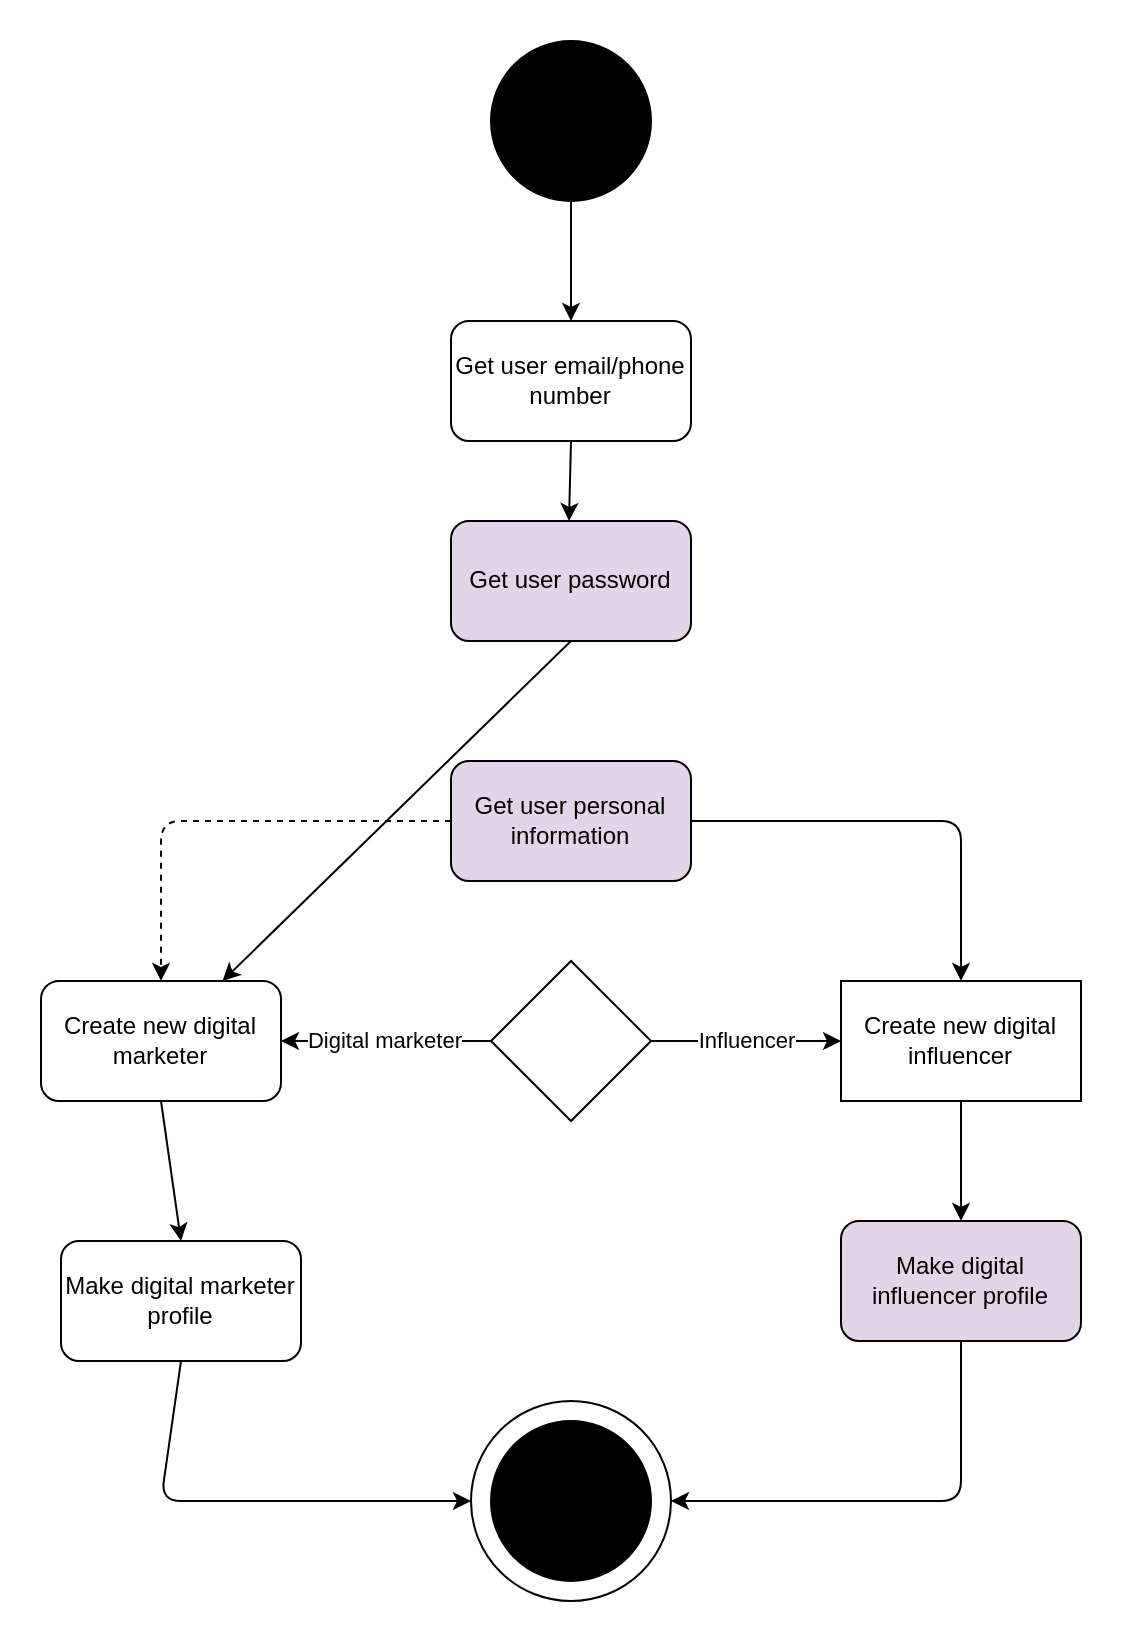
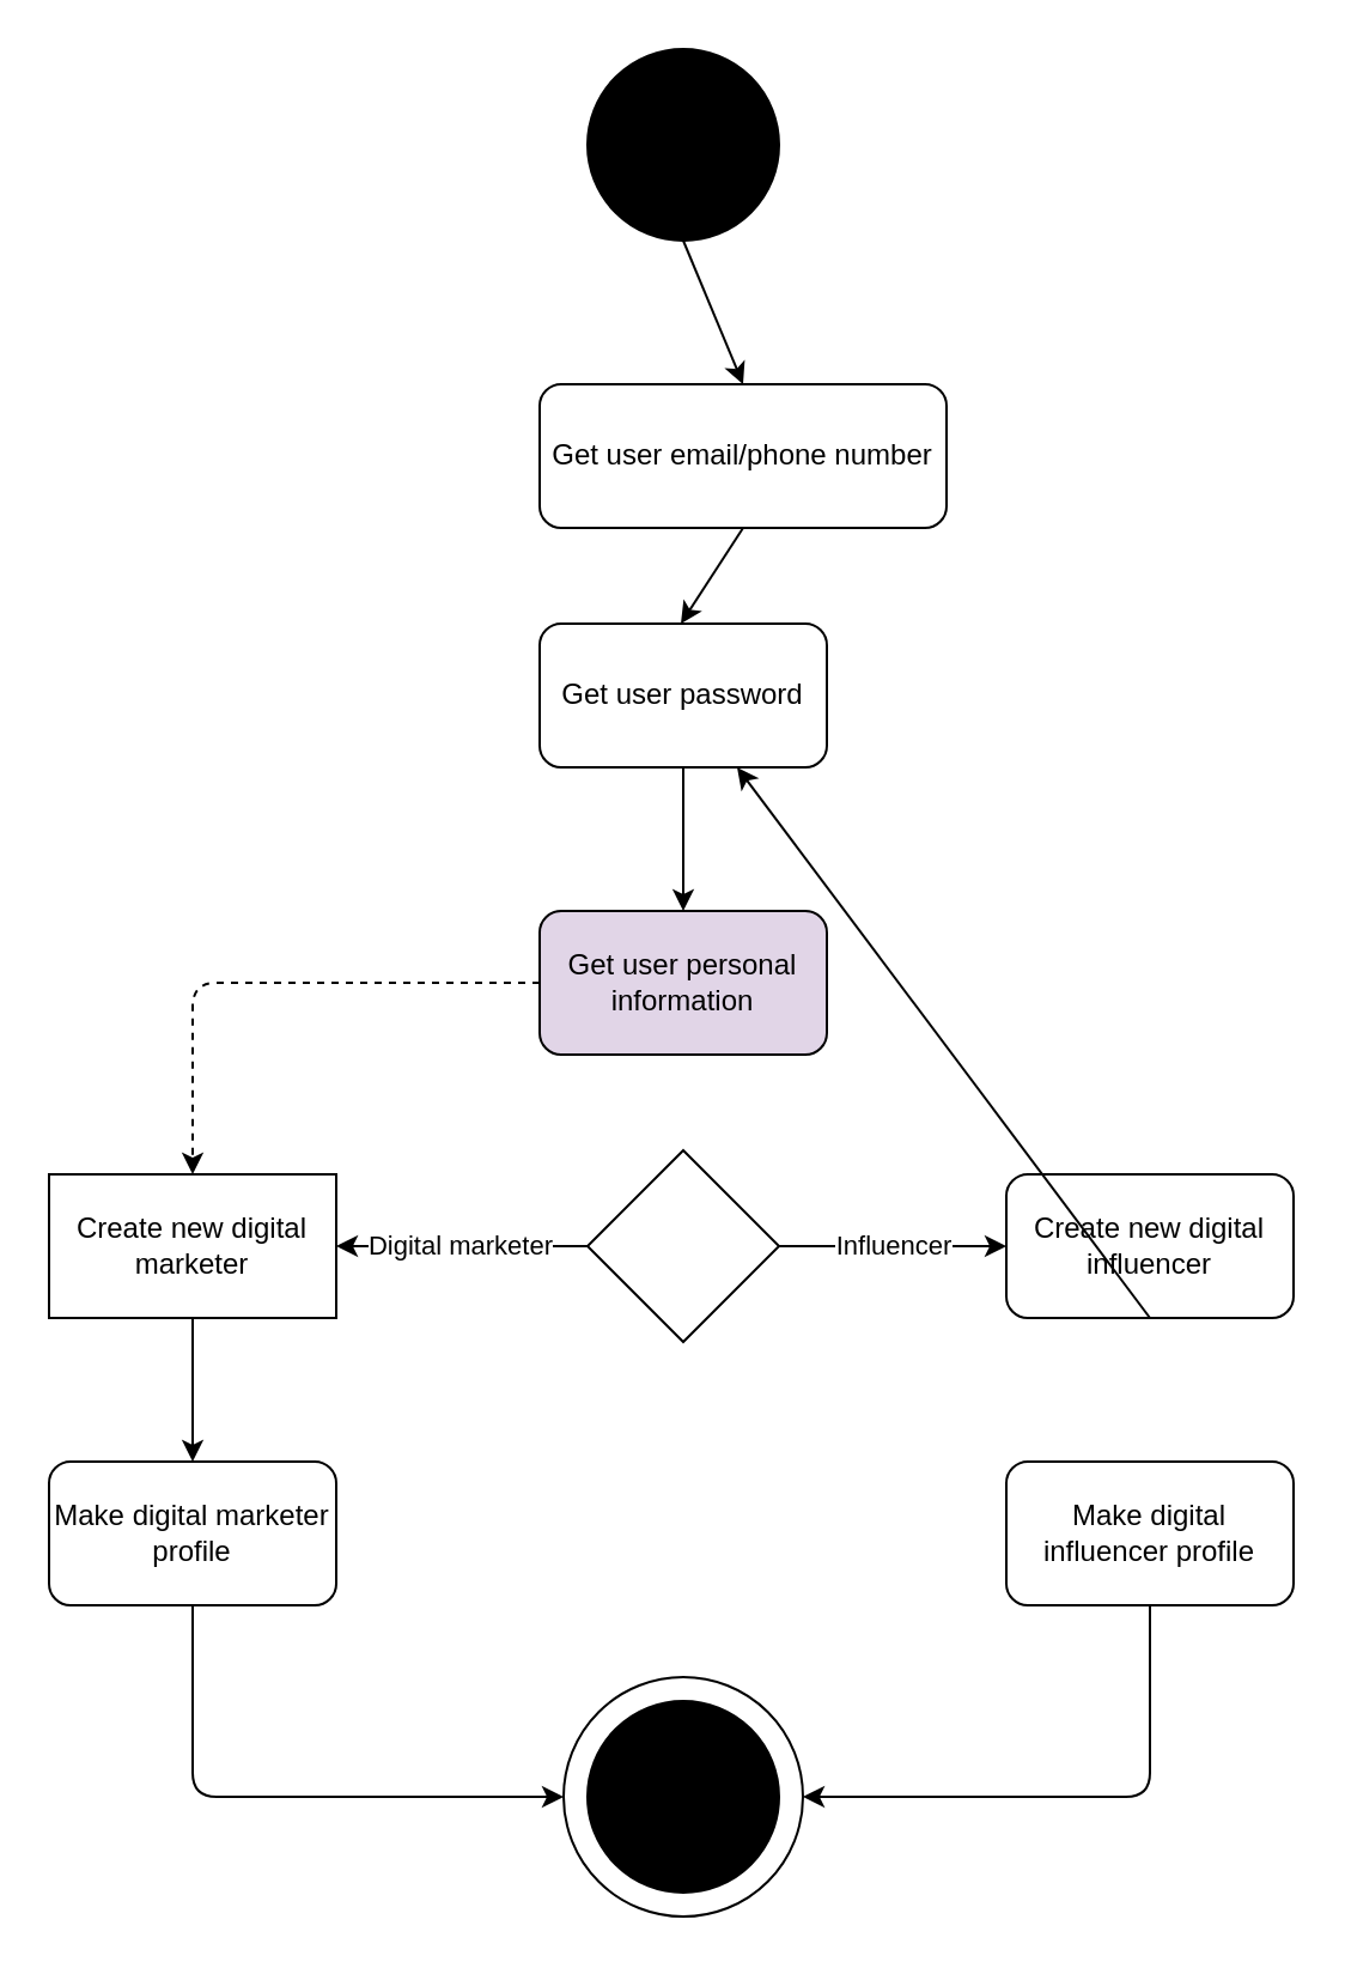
  <mxCell id="0" />
  <mxCell id="1" parent="0" />
  <mxCell id="2" value="Influencer" style="endArrow=classic;html=1;exitX=1;exitY=0.5;exitDx=0;exitDy=0;entryX=0;entryY=0.5;entryDx=0;entryDy=0;" edge="1" parent="1" source="9" target="8"><mxGeometry width="50" height="50" relative="1" as="geometry"><mxPoint x="130" y="660" as="sourcePoint" /><mxPoint x="130" y="600" as="targetPoint" /></mxGeometry></mxCell>
  <mxCell id="3" value="" style="ellipse;whiteSpace=wrap;html=1;aspect=fixed;fillColor=#000000;" vertex="1" parent="1"><mxGeometry x="245" y="20" width="80" height="80" as="geometry" /></mxCell>
- <mxCell id="4" value="Get user email/phone number" style="rounded=1;whiteSpace=wrap;html=1;" vertex="1" parent="1"><mxGeometry x="225" y="160" width="120" height="60" as="geometry" /></mxCell>
- <mxCell id="5" value="Get user password" style="rounded=1;whiteSpace=wrap;html=1;fillColor=#e1d5e7;" vertex="1" parent="1"><mxGeometry x="225" y="260" width="120" height="60" as="geometry" /></mxCell>
- <mxCell id="6" value="Create new digital marketer" style="rounded=1;whiteSpace=wrap;html=1;" vertex="1" parent="1"><mxGeometry x="20" y="490" width="120" height="60" as="geometry" /></mxCell>
+ <mxCell id="4" value="Get user email/phone number" style="rounded=1;whiteSpace=wrap;html=1;" vertex="1" parent="1"><mxGeometry x="225" y="160" width="170" height="60" as="geometry" /></mxCell>
+ <mxCell id="5" value="Get user password" style="rounded=1;whiteSpace=wrap;html=1;" vertex="1" parent="1"><mxGeometry x="225" y="260" width="120" height="60" as="geometry" /></mxCell>
+ <mxCell id="6" value="Create new digital marketer" style="whiteSpace=wrap;html=1;rounded=0;" vertex="1" parent="1"><mxGeometry x="20" y="490" width="120" height="60" as="geometry" /></mxCell>
  <mxCell id="7" value="Get user personal information" style="rounded=1;whiteSpace=wrap;html=1;fillColor=#e1d5e7;" vertex="1" parent="1"><mxGeometry x="225" y="380" width="120" height="60" as="geometry" /></mxCell>
- <mxCell id="8" value="Create new digital influencer" style="whiteSpace=wrap;html=1;rounded=0;" vertex="1" parent="1"><mxGeometry x="420" y="490" width="120" height="60" as="geometry" /></mxCell>
+ <mxCell id="8" value="Create new digital influencer" style="rounded=1;whiteSpace=wrap;html=1;" vertex="1" parent="1"><mxGeometry x="420" y="490" width="120" height="60" as="geometry" /></mxCell>
  <mxCell id="9" value="" style="rhombus;whiteSpace=wrap;html=1;" vertex="1" parent="1"><mxGeometry x="245" y="480" width="80" height="80" as="geometry" /></mxCell>
- <mxCell id="10" value="Make digital marketer profile" style="rounded=1;whiteSpace=wrap;html=1;" vertex="1" parent="1"><mxGeometry x="30" y="620" width="120" height="60" as="geometry" /></mxCell>
- <mxCell id="11" value="Make digital influencer profile" style="rounded=1;whiteSpace=wrap;html=1;fillColor=#e1d5e7;" vertex="1" parent="1"><mxGeometry x="420" y="610" width="120" height="60" as="geometry" /></mxCell>
+ <mxCell id="10" value="Make digital marketer profile" style="rounded=1;whiteSpace=wrap;html=1;" vertex="1" parent="1"><mxGeometry x="20" y="610" width="120" height="60" as="geometry" /></mxCell>
+ <mxCell id="11" value="Make digital influencer profile" style="rounded=1;whiteSpace=wrap;html=1;" vertex="1" parent="1"><mxGeometry x="420" y="610" width="120" height="60" as="geometry" /></mxCell>
  <mxCell id="12" value="" style="ellipse;whiteSpace=wrap;html=1;aspect=fixed;fillColor=#000000;" vertex="1" parent="1"><mxGeometry x="245" y="710" width="80" height="80" as="geometry" /></mxCell>
  <mxCell id="13" value="" style="ellipse;whiteSpace=wrap;html=1;aspect=fixed;fillColor=none;" vertex="1" parent="1"><mxGeometry x="235" y="700" width="100" height="100" as="geometry" /></mxCell>
  <mxCell id="14" value="" style="endArrow=classic;html=1;entryX=0.5;entryY=0;entryDx=0;entryDy=0;exitX=0.5;exitY=1;exitDx=0;exitDy=0;" edge="1" parent="1" source="3" target="4"><mxGeometry width="50" height="50" relative="1" as="geometry"><mxPoint x="285" y="100" as="sourcePoint" /><mxPoint x="335" y="50" as="targetPoint" /></mxGeometry></mxCell>
  <mxCell id="15" value="" style="endArrow=classic;html=1;exitX=0.5;exitY=1;exitDx=0;exitDy=0;" edge="1" parent="1" source="4"><mxGeometry width="50" height="50" relative="1" as="geometry"><mxPoint x="284" y="200" as="sourcePoint" /><mxPoint x="284" y="260" as="targetPoint" /></mxGeometry></mxCell>
- <mxCell id="16" value="" style="endArrow=classic;html=1;exitX=0.5;exitY=1;exitDx=0;exitDy=0;" edge="1" parent="1" source="5" target="6"><mxGeometry width="50" height="50" relative="1" as="geometry"><mxPoint x="285" y="317" as="sourcePoint" /><mxPoint x="335" y="267" as="targetPoint" /></mxGeometry></mxCell>
+ <mxCell id="16" value="" style="endArrow=classic;html=1;entryX=0.5;entryY=0;entryDx=0;entryDy=0;exitX=0.5;exitY=1;exitDx=0;exitDy=0;" edge="1" parent="1" source="5" target="7"><mxGeometry width="50" height="50" relative="1" as="geometry"><mxPoint x="285" y="317" as="sourcePoint" /><mxPoint x="335" y="267" as="targetPoint" /></mxGeometry></mxCell>
  <mxCell id="17" value="" style="endArrow=classic;html=1;entryX=0.5;entryY=0;entryDx=0;entryDy=0;exitX=0;exitY=0.5;exitDx=0;exitDy=0;dashed=1;" edge="1" parent="1" source="7" target="6"><mxGeometry width="50" height="50" relative="1" as="geometry"><mxPoint x="120" y="360" as="sourcePoint" /><mxPoint x="120" y="420" as="targetPoint" /><Array as="points"><mxPoint x="80" y="410" /></Array></mxGeometry></mxCell>
- <mxCell id="18" value="" style="endArrow=classic;html=1;entryX=0.5;entryY=0;entryDx=0;entryDy=0;exitX=1;exitY=0.5;exitDx=0;exitDy=0;" edge="1" parent="1" source="7" target="8"><mxGeometry width="50" height="50" relative="1" as="geometry"><mxPoint x="315" y="130" as="sourcePoint" /><mxPoint x="315" y="190" as="targetPoint" /><Array as="points"><mxPoint x="480" y="410" /></Array></mxGeometry></mxCell>
  <mxCell id="19" value="" style="endArrow=classic;html=1;exitX=0.5;exitY=1;exitDx=0;exitDy=0;entryX=0.5;entryY=0;entryDx=0;entryDy=0;" edge="1" parent="1" source="6" target="10"><mxGeometry width="50" height="50" relative="1" as="geometry"><mxPoint x="-50" y="650" as="sourcePoint" /><mxPoint x="0" y="600" as="targetPoint" /></mxGeometry></mxCell>
- <mxCell id="20" value="" style="endArrow=classic;html=1;exitX=0.5;exitY=1;exitDx=0;exitDy=0;entryX=0.5;entryY=0;entryDx=0;entryDy=0;" edge="1" parent="1" source="8" target="11"><mxGeometry width="50" height="50" relative="1" as="geometry"><mxPoint x="580" y="550" as="sourcePoint" /><mxPoint x="580" y="610" as="targetPoint" /></mxGeometry></mxCell>
+ <mxCell id="20" value="" style="endArrow=classic;html=1;exitX=0.5;exitY=1;exitDx=0;exitDy=0;" edge="1" parent="1" source="8" target="5"><mxGeometry width="50" height="50" relative="1" as="geometry"><mxPoint x="580" y="550" as="sourcePoint" /><mxPoint x="580" y="610" as="targetPoint" /></mxGeometry></mxCell>
  <mxCell id="21" value="" style="endArrow=classic;html=1;exitX=0.5;exitY=1;exitDx=0;exitDy=0;entryX=0;entryY=0.5;entryDx=0;entryDy=0;" edge="1" parent="1" source="10" target="13"><mxGeometry width="50" height="50" relative="1" as="geometry"><mxPoint x="100" y="570" as="sourcePoint" /><mxPoint x="100" y="630" as="targetPoint" /><Array as="points"><mxPoint x="80" y="750" /></Array></mxGeometry></mxCell>
  <mxCell id="22" value="" style="endArrow=classic;html=1;exitX=0.5;exitY=1;exitDx=0;exitDy=0;entryX=1;entryY=0.5;entryDx=0;entryDy=0;" edge="1" parent="1" source="11" target="13"><mxGeometry width="50" height="50" relative="1" as="geometry"><mxPoint x="110" y="580" as="sourcePoint" /><mxPoint x="110" y="640" as="targetPoint" /><Array as="points"><mxPoint x="480" y="750" /></Array></mxGeometry></mxCell>
  <mxCell id="23" value="Digital marketer" style="endArrow=classic;html=1;exitX=0;exitY=0.5;exitDx=0;exitDy=0;entryX=1;entryY=0.5;entryDx=0;entryDy=0;" edge="1" parent="1" source="9" target="6"><mxGeometry width="50" height="50" relative="1" as="geometry"><mxPoint x="120" y="650" as="sourcePoint" /><mxPoint x="120" y="590" as="targetPoint" /></mxGeometry></mxCell>
